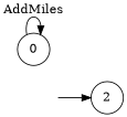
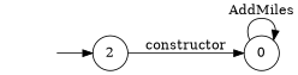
  digraph {
    rankdir=LR
    node [shape=circle]
    "" [shape=plaintext]
    n2 [label=2]
    n3 [label=0]
    "" -> n2
+   n2 -> n3 [label=constructor]
    n3 -> n3 [label=AddMiles]
  }
